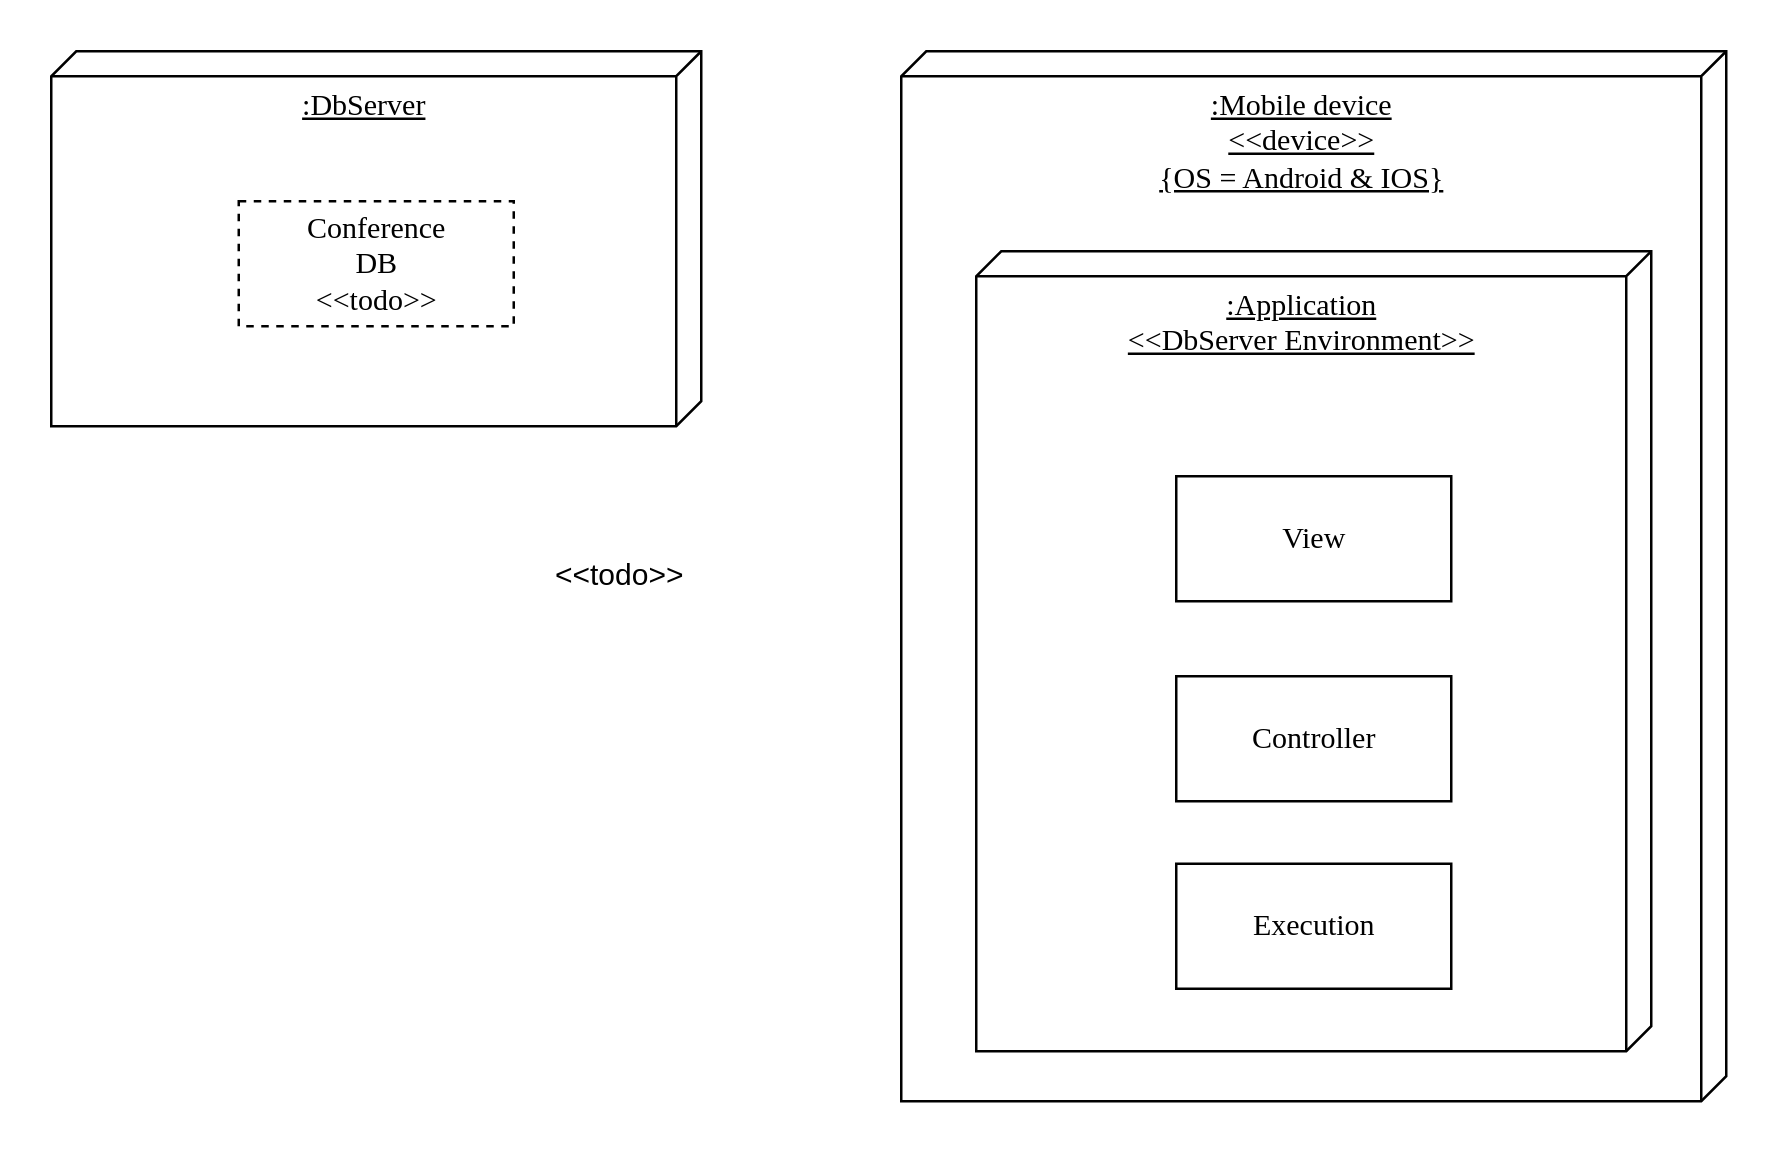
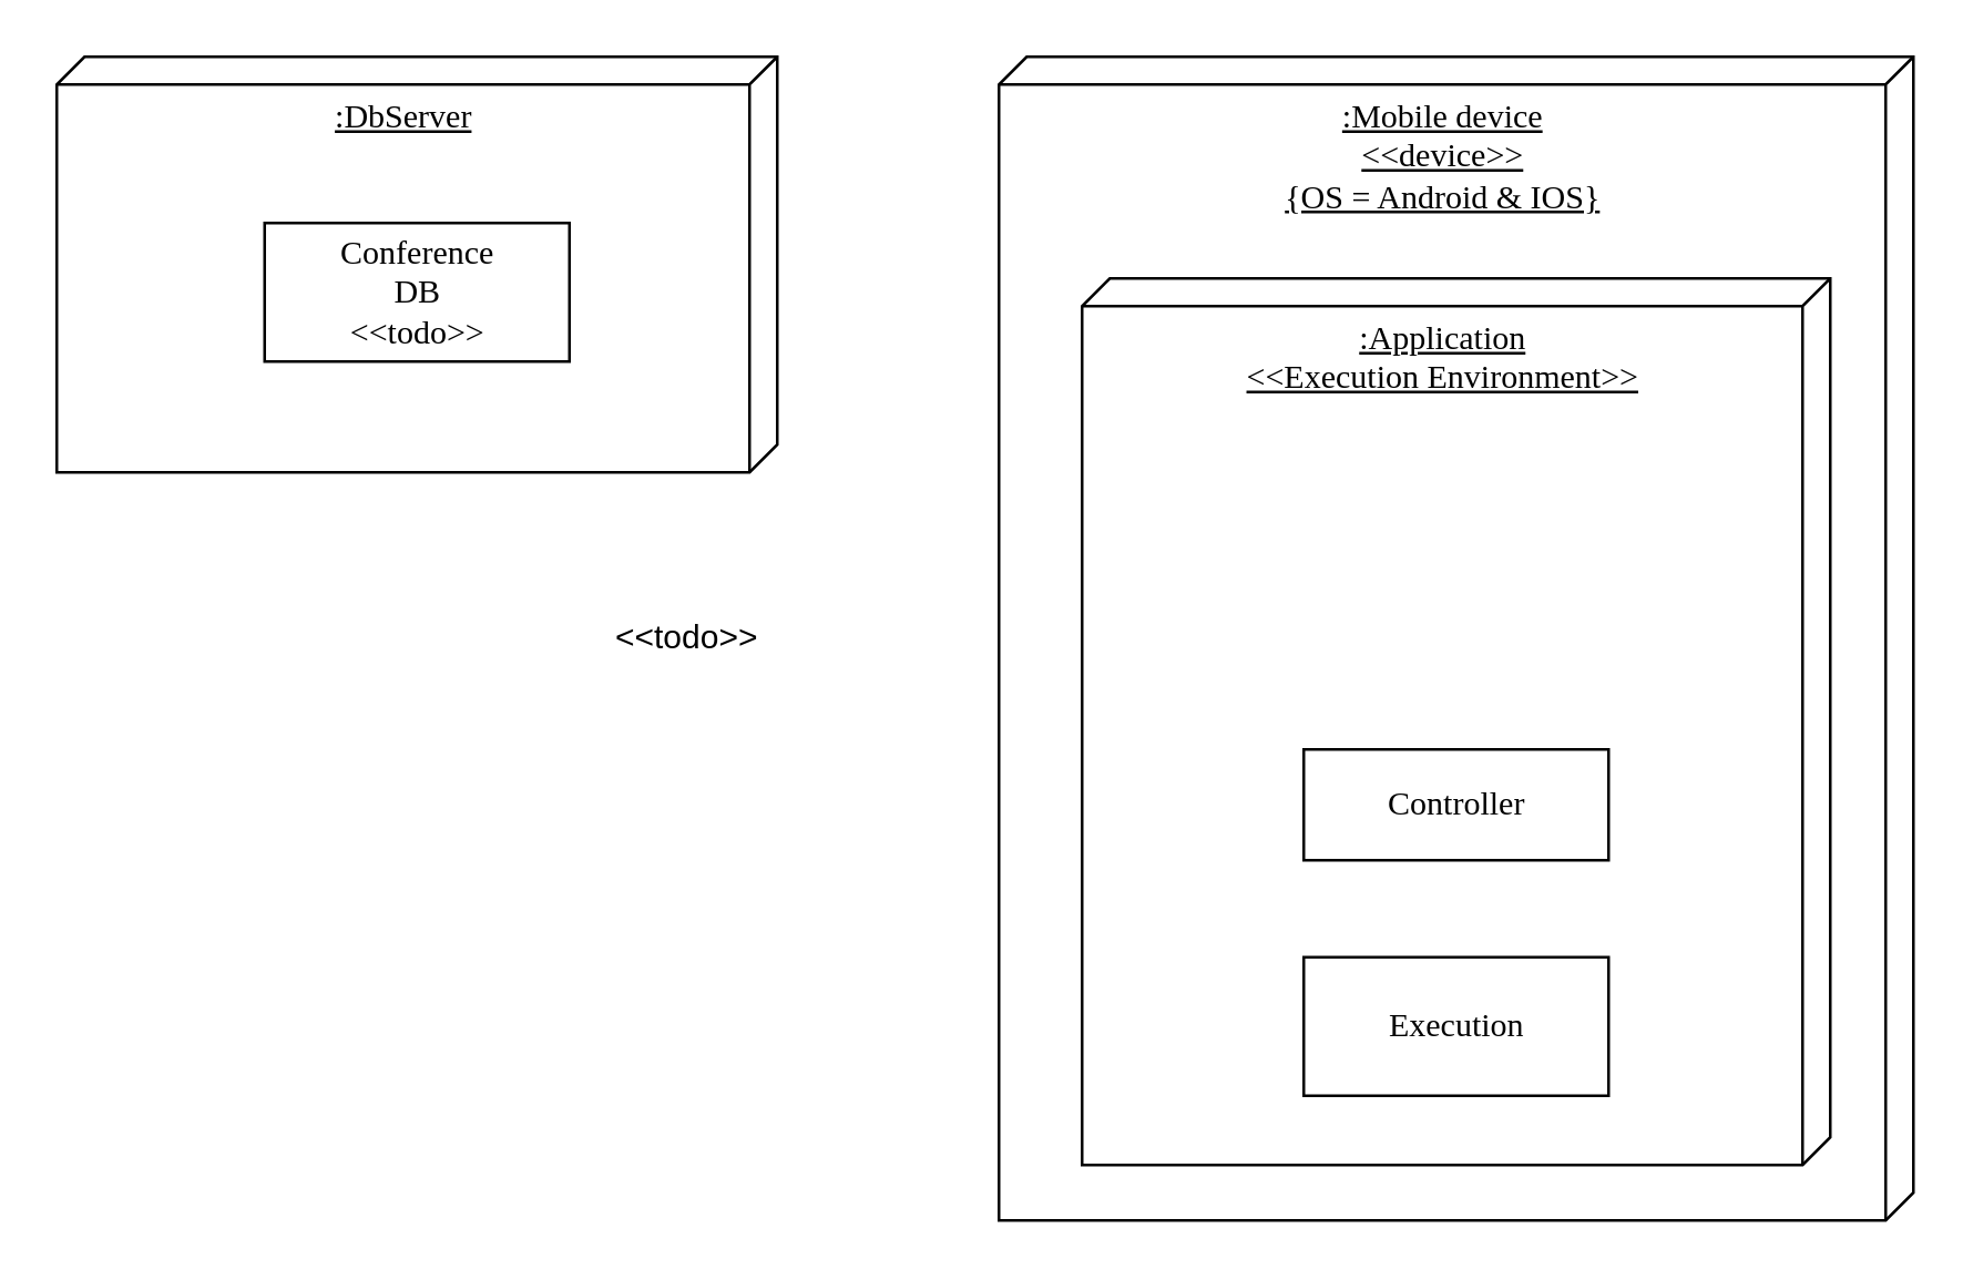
  <mxCell id="0" />
  <mxCell id="1" parent="0" />
  <mxCell id="2" value=":Mobile device&lt;br&gt;&amp;lt;&amp;lt;device&amp;gt;&amp;gt;&lt;br&gt;{OS = Android &amp;amp; IOS}" style="verticalAlign=top;align=center;spacingTop=8;spacingLeft=2;spacingRight=12;shape=cube;size=10;direction=south;fontStyle=4;html=1;rounded=0;shadow=0;comic=0;labelBackgroundColor=none;strokeWidth=1;fontFamily=Verdana;fontSize=12" parent="1" vertex="1"><mxGeometry x="360" y="20" width="330" height="420" as="geometry" /></mxCell>
- <mxCell id="3" value=":Application&lt;br&gt;&amp;lt;&amp;lt;DbServer Environment&amp;gt;&amp;gt;" style="verticalAlign=top;align=center;spacingTop=8;spacingLeft=2;spacingRight=12;shape=cube;size=10;direction=south;fontStyle=4;html=1;rounded=0;shadow=0;comic=0;labelBackgroundColor=none;strokeWidth=1;fontFamily=Verdana;fontSize=12" vertex="1" parent="1"><mxGeometry x="390" y="100" width="270" height="320" as="geometry" /></mxCell>
+ <mxCell id="3" value=":Application&lt;br&gt;&amp;lt;&amp;lt;Execution Environment&amp;gt;&amp;gt;" style="verticalAlign=top;align=center;spacingTop=8;spacingLeft=2;spacingRight=12;shape=cube;size=10;direction=south;fontStyle=4;html=1;rounded=0;shadow=0;comic=0;labelBackgroundColor=none;strokeWidth=1;fontFamily=Verdana;fontSize=12" vertex="1" parent="1"><mxGeometry x="390" y="100" width="270" height="320" as="geometry" /></mxCell>
  <mxCell id="4" value=":DbServer" style="verticalAlign=top;align=center;spacingTop=8;spacingLeft=2;spacingRight=12;shape=cube;size=10;direction=south;fontStyle=4;html=1;rounded=0;shadow=0;comic=0;labelBackgroundColor=none;strokeWidth=1;fontFamily=Verdana;fontSize=12" parent="1" vertex="1"><mxGeometry y="20" width="260" height="150" as="geometry" x="20" /></mxCell>
- <mxCell id="5" value="View" style="html=1;rounded=0;shadow=0;comic=0;labelBackgroundColor=none;strokeWidth=1;fontFamily=Verdana;fontSize=12;align=center;" parent="1" vertex="1"><mxGeometry x="470" y="190" width="110" height="50" as="geometry" /></mxCell>
- <mxCell id="6" value="Conference&lt;br&gt;DB&lt;br&gt;&amp;lt;&amp;lt;todo&amp;gt;&amp;gt;" style="html=1;rounded=0;shadow=0;comic=0;labelBackgroundColor=none;strokeWidth=1;fontFamily=Verdana;fontSize=12;align=center;dashed=1;" vertex="1" parent="1"><mxGeometry x="95" y="80" width="110" height="50" as="geometry" /></mxCell>
+ <mxCell id="6" value="Conference&lt;br&gt;DB&lt;br&gt;&amp;lt;&amp;lt;todo&amp;gt;&amp;gt;" style="html=1;rounded=0;shadow=0;comic=0;labelBackgroundColor=none;strokeWidth=1;fontFamily=Verdana;fontSize=12;align=center;" vertex="1" parent="1"><mxGeometry x="95" y="80" width="110" height="50" as="geometry" /></mxCell>
  <mxCell id="7" value="&amp;lt;&amp;lt;todo&amp;gt;&amp;gt;" style="text;html=1;resizable=0;points=[];autosize=1;align=left;verticalAlign=top;spacingTop=-4;" vertex="1" parent="1"><mxGeometry x="220" y="220" width="70" height="10" as="geometry" /></mxCell>
- <mxCell id="8" value="Controller" style="html=1;rounded=0;shadow=0;comic=0;labelBackgroundColor=none;strokeWidth=1;fontFamily=Verdana;fontSize=12;align=center;" vertex="1" parent="1"><mxGeometry x="470" y="270" width="110" height="50" as="geometry" /></mxCell>
+ <mxCell id="8" value="Controller" style="html=1;rounded=0;shadow=0;comic=0;labelBackgroundColor=none;strokeWidth=1;fontFamily=Verdana;fontSize=12;align=center;" vertex="1" parent="1"><mxGeometry x="470" y="270" width="110" height="40" as="geometry" /></mxCell>
  <mxCell id="9" value="Execution" style="html=1;rounded=0;shadow=0;comic=0;labelBackgroundColor=none;strokeWidth=1;fontFamily=Verdana;fontSize=12;align=center;" vertex="1" parent="1"><mxGeometry x="470" y="345" width="110" height="50" as="geometry" /></mxCell>
